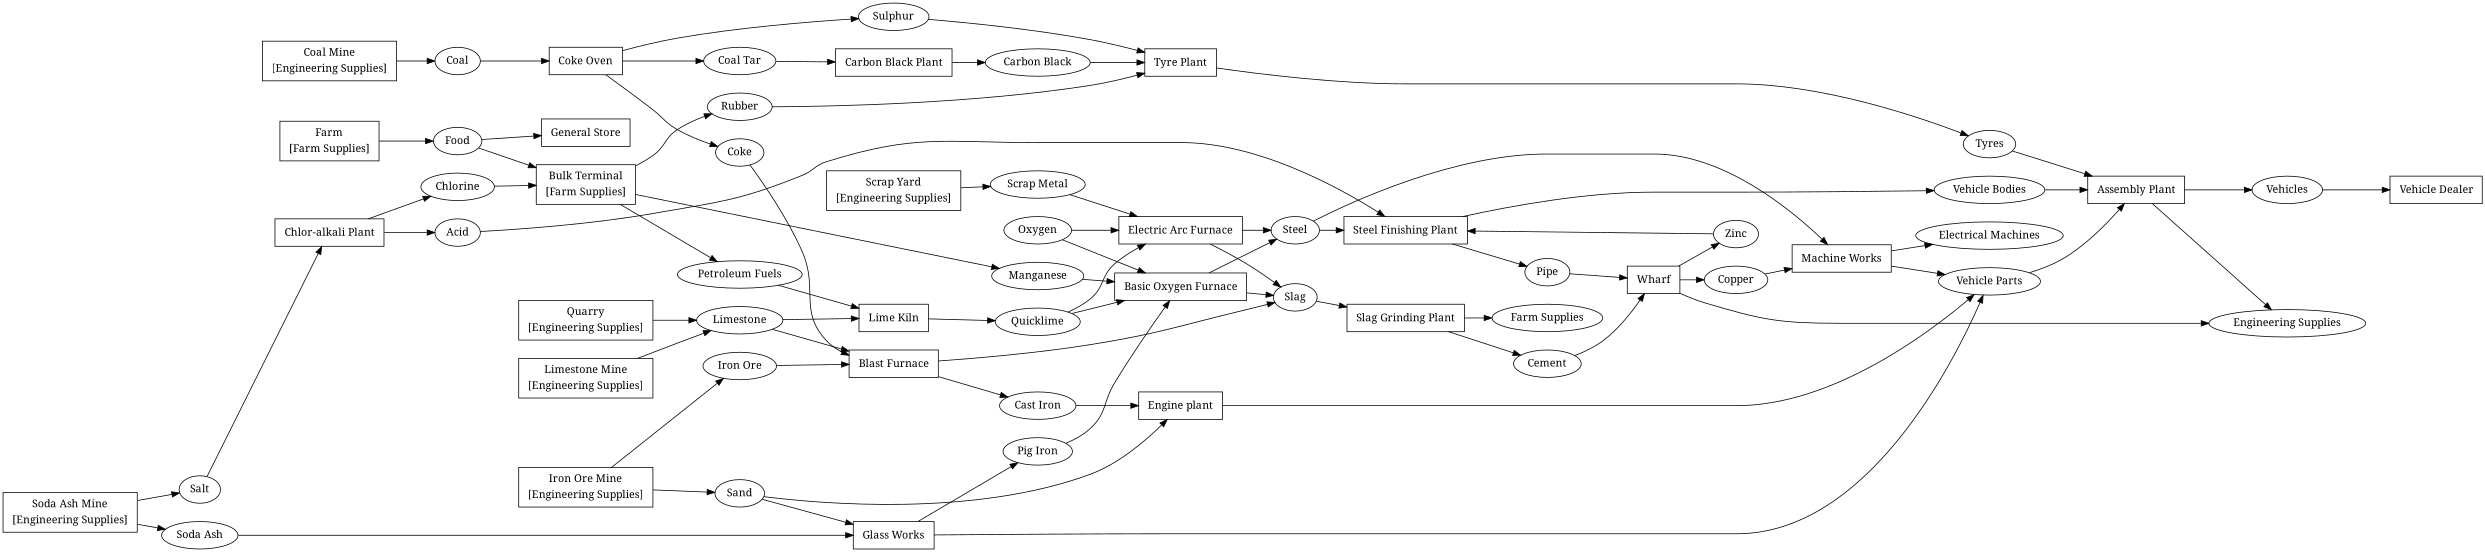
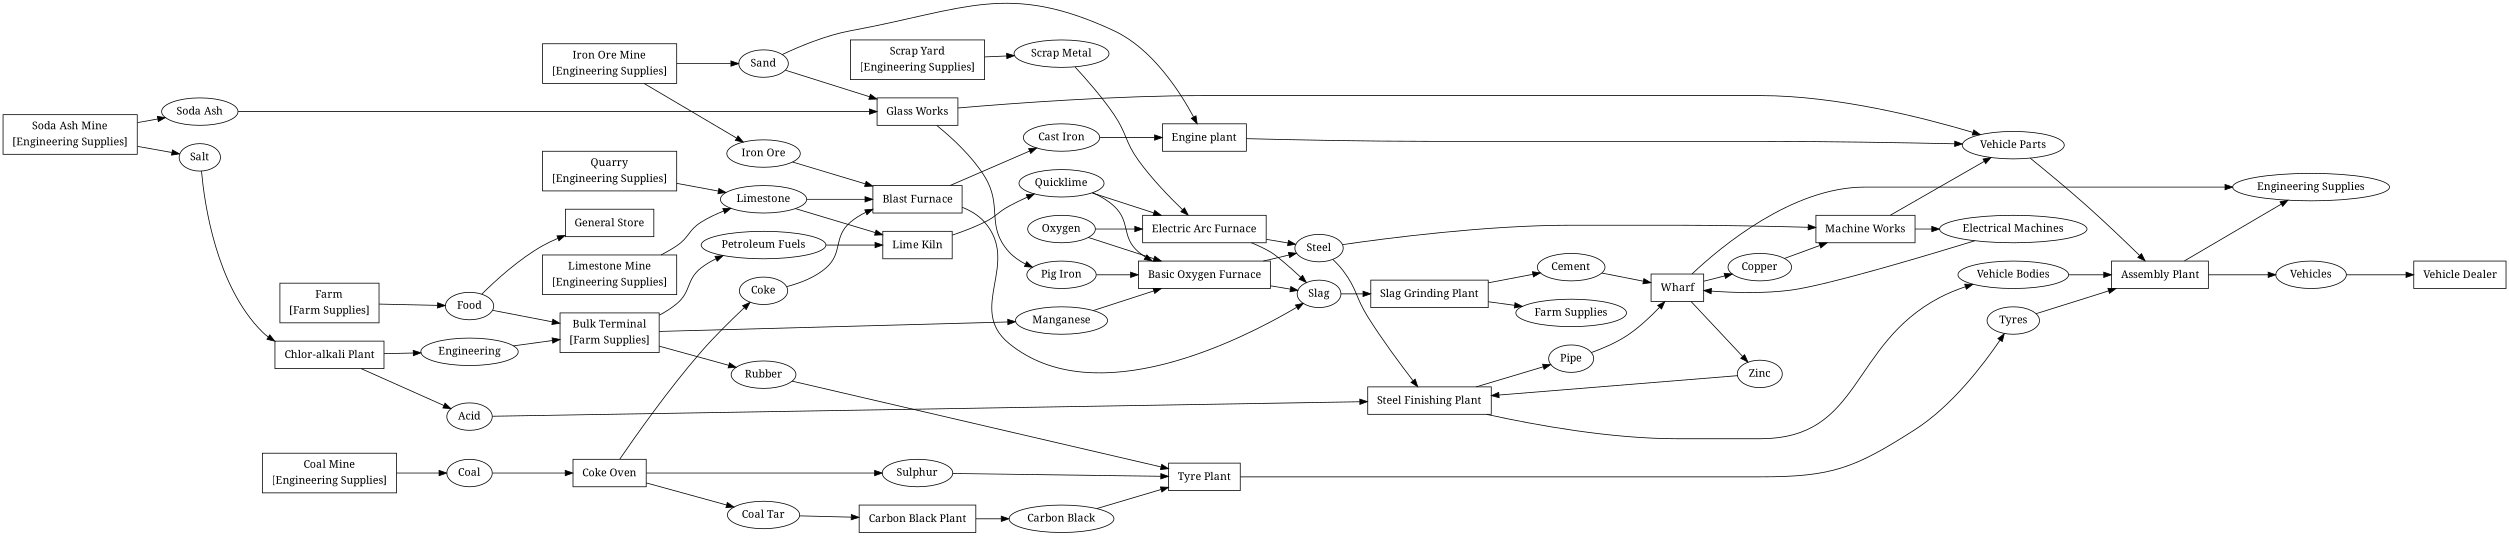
  digraph {
    fname="docs/html/steeltown.dot"
    fontname="Noto Serif"
    nodesep=0.33
    rankdir=LR
    ranksep=0.44
    node [fontname="Noto Serif" shape=ellipse]
    edge [fontname="Noto Serif" weight=3]
    n1 [label=Acid]
    n2 [label=<             <table border="0" cellborder="0">                 <tr><td>Steel Finishing Plant</td></tr>                                                                                                                                                                                                               </table>         > shape=box]
    n3 [label=Pipe]
    n4 [label="Vehicle Bodies"]
    n5 [label=<             <table border="0" cellborder="0">                 <tr><td>Wharf</td></tr>                                                                                                                                                                                                               </table>         > shape=box]
    n6 [label=<             <table border="0" cellborder="0">                 <tr><td>Assembly Plant</td></tr>                                                                                                                                                                                                               </table>         > shape=box]
    n7 [label="Carbon Black"]
    n8 [label=<             <table border="0" cellborder="0">                 <tr><td>Tyre Plant</td></tr>                                                                                                                                                                                                               </table>         > shape=box]
    n9 [label=Tyres]
    n10 [label="Cast Iron"]
    n11 [label=<             <table border="0" cellborder="0">                 <tr><td>Engine plant</td></tr>                                                                                                                                                    </table>         > shape=box]
    n12 [label="Vehicle Parts"]
    n13 [label=Cement]
    n14 [label=Copper]
    n15 [label="Engineering Supplies"]
    n16 [label=Zinc]
    n17 [label=<             <table border="0" cellborder="0">                 <tr><td>Machine Works</td></tr>                                                                                                                                                    </table>         > shape=box]
-   n18 [label=Chlorine]
+   n18 [label=Engineering]
    n19 [label=<             <table border="0" cellborder="0">                 <tr><td>Bulk Terminal</td></tr>                                                                                                                          <tr><td>[Farm Supplies]</td></tr>                                                                                                                                   </table>         > shape=box]
    n20 [label=Manganese]
    n21 [label="Petroleum Fuels"]
    n22 [label=Rubber]
    n23 [label=<             <table border="0" cellborder="0">                 <tr><td>Basic Oxygen Furnace</td></tr>                                                                                                                                                                                                                                                                          </table>         > shape=box]
    n24 [label=<             <table border="0" cellborder="0">                 <tr><td>Lime Kiln</td></tr>                                                                                                                                                    </table>         > shape=box]
    n25 [label=Coal]
    n26 [label=<             <table border="0" cellborder="0">                 <tr><td>Coke Oven</td></tr>                                                                                         </table>         > shape=box]
    n27 [label="Coal Tar"]
    n28 [label=Coke]
    n29 [label=Sulphur]
    n30 [label=<             <table border="0" cellborder="0">                 <tr><td>Carbon Black Plant</td></tr>                                                                                         </table>         > shape=box]
    n31 [label=<             <table border="0" cellborder="0">                 <tr><td>Blast Furnace</td></tr>                                                                                                                                                                                                               </table>         > shape=box]
    n32 [label=Slag]
    n33 [label="Pig Iron"]
    n34 [label=<             <table border="0" cellborder="0">                 <tr><td>Slag Grinding Plant</td></tr>                                                                                         </table>         > shape=box]
    n35 [label="Electrical Machines"]
    n36 [label="Farm Supplies"]
    n37 [label=Food]
    n38 [label=<             <table border="0" cellborder="0">                 <tr><td>General Store</td></tr>                                                                                         </table>         > shape=box]
    n39 [label="Iron Ore"]
    n40 [label=Limestone]
    n41 [label=Quicklime]
    n42 [label=<             <table border="0" cellborder="0">                 <tr><td>Electric Arc Furnace</td></tr>                                                                                                                                                                                                               </table>         > shape=box]
    n43 [label=Steel]
    n44 [label=Oxygen]
    n45 [label=Salt]
    n46 [label=<             <table border="0" cellborder="0">                 <tr><td>Chlor-alkali Plant</td></tr>                                                                                         </table>         > shape=box]
    n47 [label=Sand]
    n48 [label=<             <table border="0" cellborder="0">                 <tr><td>Glass Works</td></tr>                                                                                                                                                    </table>         > shape=box]
    n49 [label="Scrap Metal"]
    n50 [label="Soda Ash"]
    n51 [label=Vehicles]
    n52 [label=<             <table border="0" cellborder="0">                 <tr><td>Vehicle Dealer</td></tr>                                                                                         </table>         > shape=box]
    n53 [label=<             <table border="0" cellborder="0">                 <tr><td>Coal Mine</td></tr>                                                               <tr><td>[Engineering Supplies]</td></tr>                                                                        </table>         > shape=box]
    n54 [label=<             <table border="0" cellborder="0">                 <tr><td>Iron Ore Mine</td></tr>                                                               <tr><td>[Engineering Supplies]</td></tr>                                                                        </table>         > shape=box]
    n55 [label=<             <table border="0" cellborder="0">                 <tr><td>Limestone Mine</td></tr>                                                               <tr><td>[Engineering Supplies]</td></tr>                                                                        </table>         > shape=box]
    n56 [label=<             <table border="0" cellborder="0">                 <tr><td>Farm</td></tr>                                                               <tr><td>[Farm Supplies]</td></tr>                                                                        </table>         > shape=box]
    n57 [label=<             <table border="0" cellborder="0">                 <tr><td>Quarry</td></tr>                                                               <tr><td>[Engineering Supplies]</td></tr>                                                                        </table>         > shape=box]
    n58 [label=<             <table border="0" cellborder="0">                 <tr><td>Scrap Yard</td></tr>                                                               <tr><td>[Engineering Supplies]</td></tr>                                                                        </table>         > shape=box]
    n59 [label=<             <table border="0" cellborder="0">                 <tr><td>Soda Ash Mine</td></tr>                                                               <tr><td>[Engineering Supplies]</td></tr>                                                                        </table>         > shape=box]
    n1 -> n2
    n2 -> n3 [weight=2]
    n2 -> n4 [weight=2]
    n3 -> n5
    n4 -> n6
    n5 -> n14
    n5 -> n15
    n5 -> n16
    n6 -> n15 [weight=2]
    n6 -> n51 [weight=2]
    n7 -> n8
    n8 -> n9 [weight=1]
    n9 -> n6
    n10 -> n11 [weight=2]
    n11 -> n12 [weight=1]
    n12 -> n6
    n13 -> n5
    n14 -> n17 [weight=2]
    n16 -> n2
    n17 -> n12 [weight=2]
    n17 -> n35 [weight=2]
    n18 -> n19
    n19 -> n20
    n19 -> n21
    n19 -> n22
    n20 -> n23 [weight=4]
    n21 -> n24 [weight=2]
    n22 -> n8
    n23 -> n32 [weight=2]
    n23 -> n43 [weight=2]
    n24 -> n41 [weight=1]
    n25 -> n26 [weight=1]
    n26 -> n27
    n26 -> n28
    n26 -> n29
    n27 -> n30 [weight=1]
    n28 -> n31
    n29 -> n8
    n30 -> n7 [weight=1]
    n31 -> n10
    n31 -> n32
    n32 -> n34 [weight=1]
    n33 -> n23 [weight=4]
    n34 -> n13 [weight=2]
    n34 -> n36 [weight=2]
+   n35 -> n5
    n37 -> n19
    n37 -> n38 [weight=1]
    n39 -> n31
    n40 -> n24 [weight=2]
    n40 -> n31
    n41 -> n23 [weight=4]
    n41 -> n42
    n42 -> n32 [weight=2]
    n42 -> n43 [weight=2]
    n43 -> n2
    n43 -> n17 [weight=2]
    n44 -> n23 [weight=4]
    n44 -> n42
    n45 -> n46 [weight=1]
    n46 -> n1 [weight=2]
    n46 -> n18 [weight=2]
    n47 -> n11 [weight=2]
    n47 -> n48 [weight=2]
    n48 -> n12 [weight=1]
    n48 -> n33
    n49 -> n42
    n50 -> n48 [weight=2]
    n51 -> n52 [weight=1]
    n53 -> n25 [weight=1]
    n54 -> n39 [weight=1]
    n54 -> n47 [weight=2]
    n55 -> n40 [weight=1]
    n56 -> n37 [weight=1]
    n57 -> n40 [weight=2]
    n58 -> n49 [weight=1]
    n59 -> n45 [weight=2]
    n59 -> n50 [weight=2]
  }
